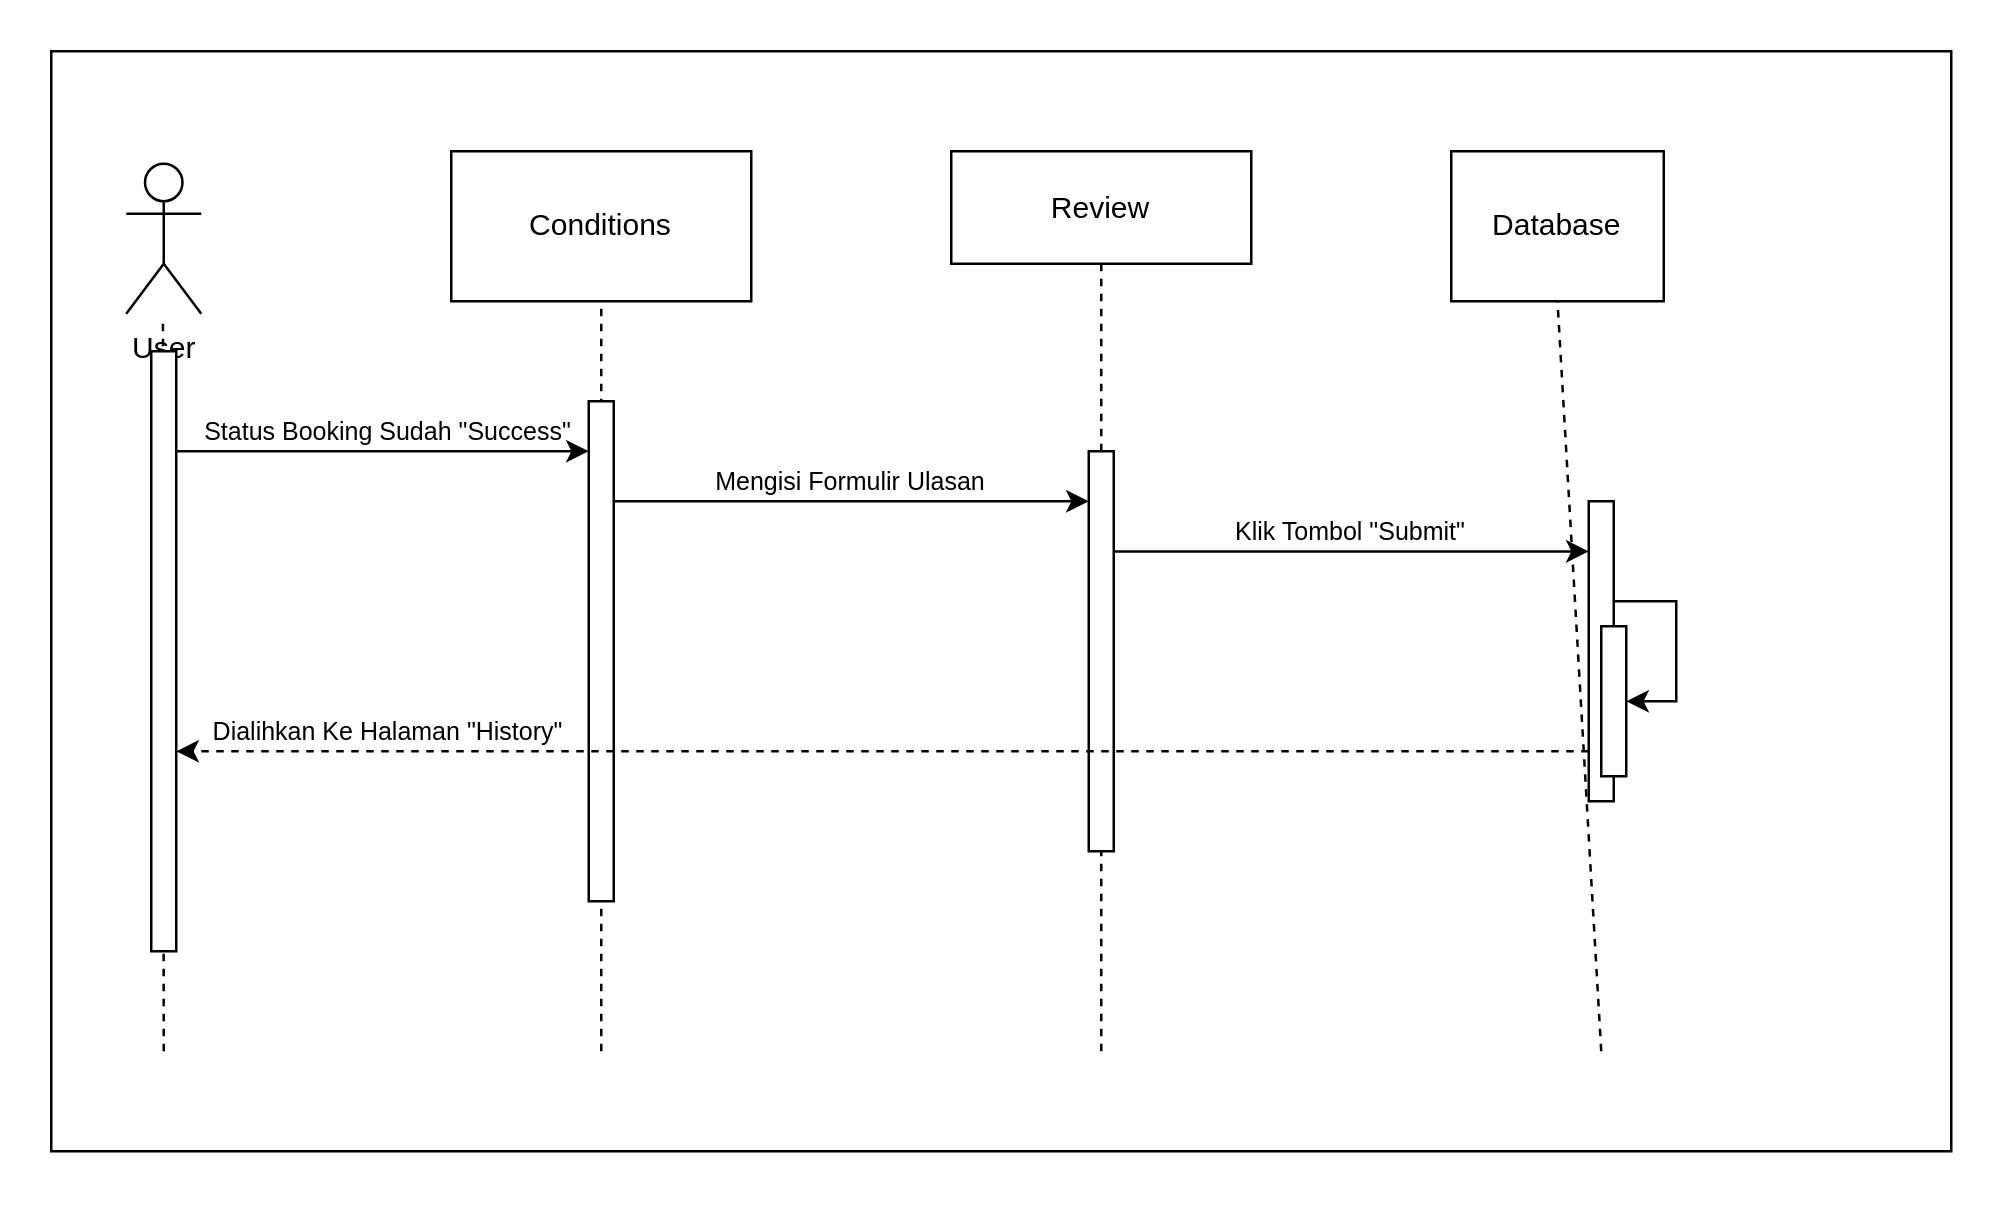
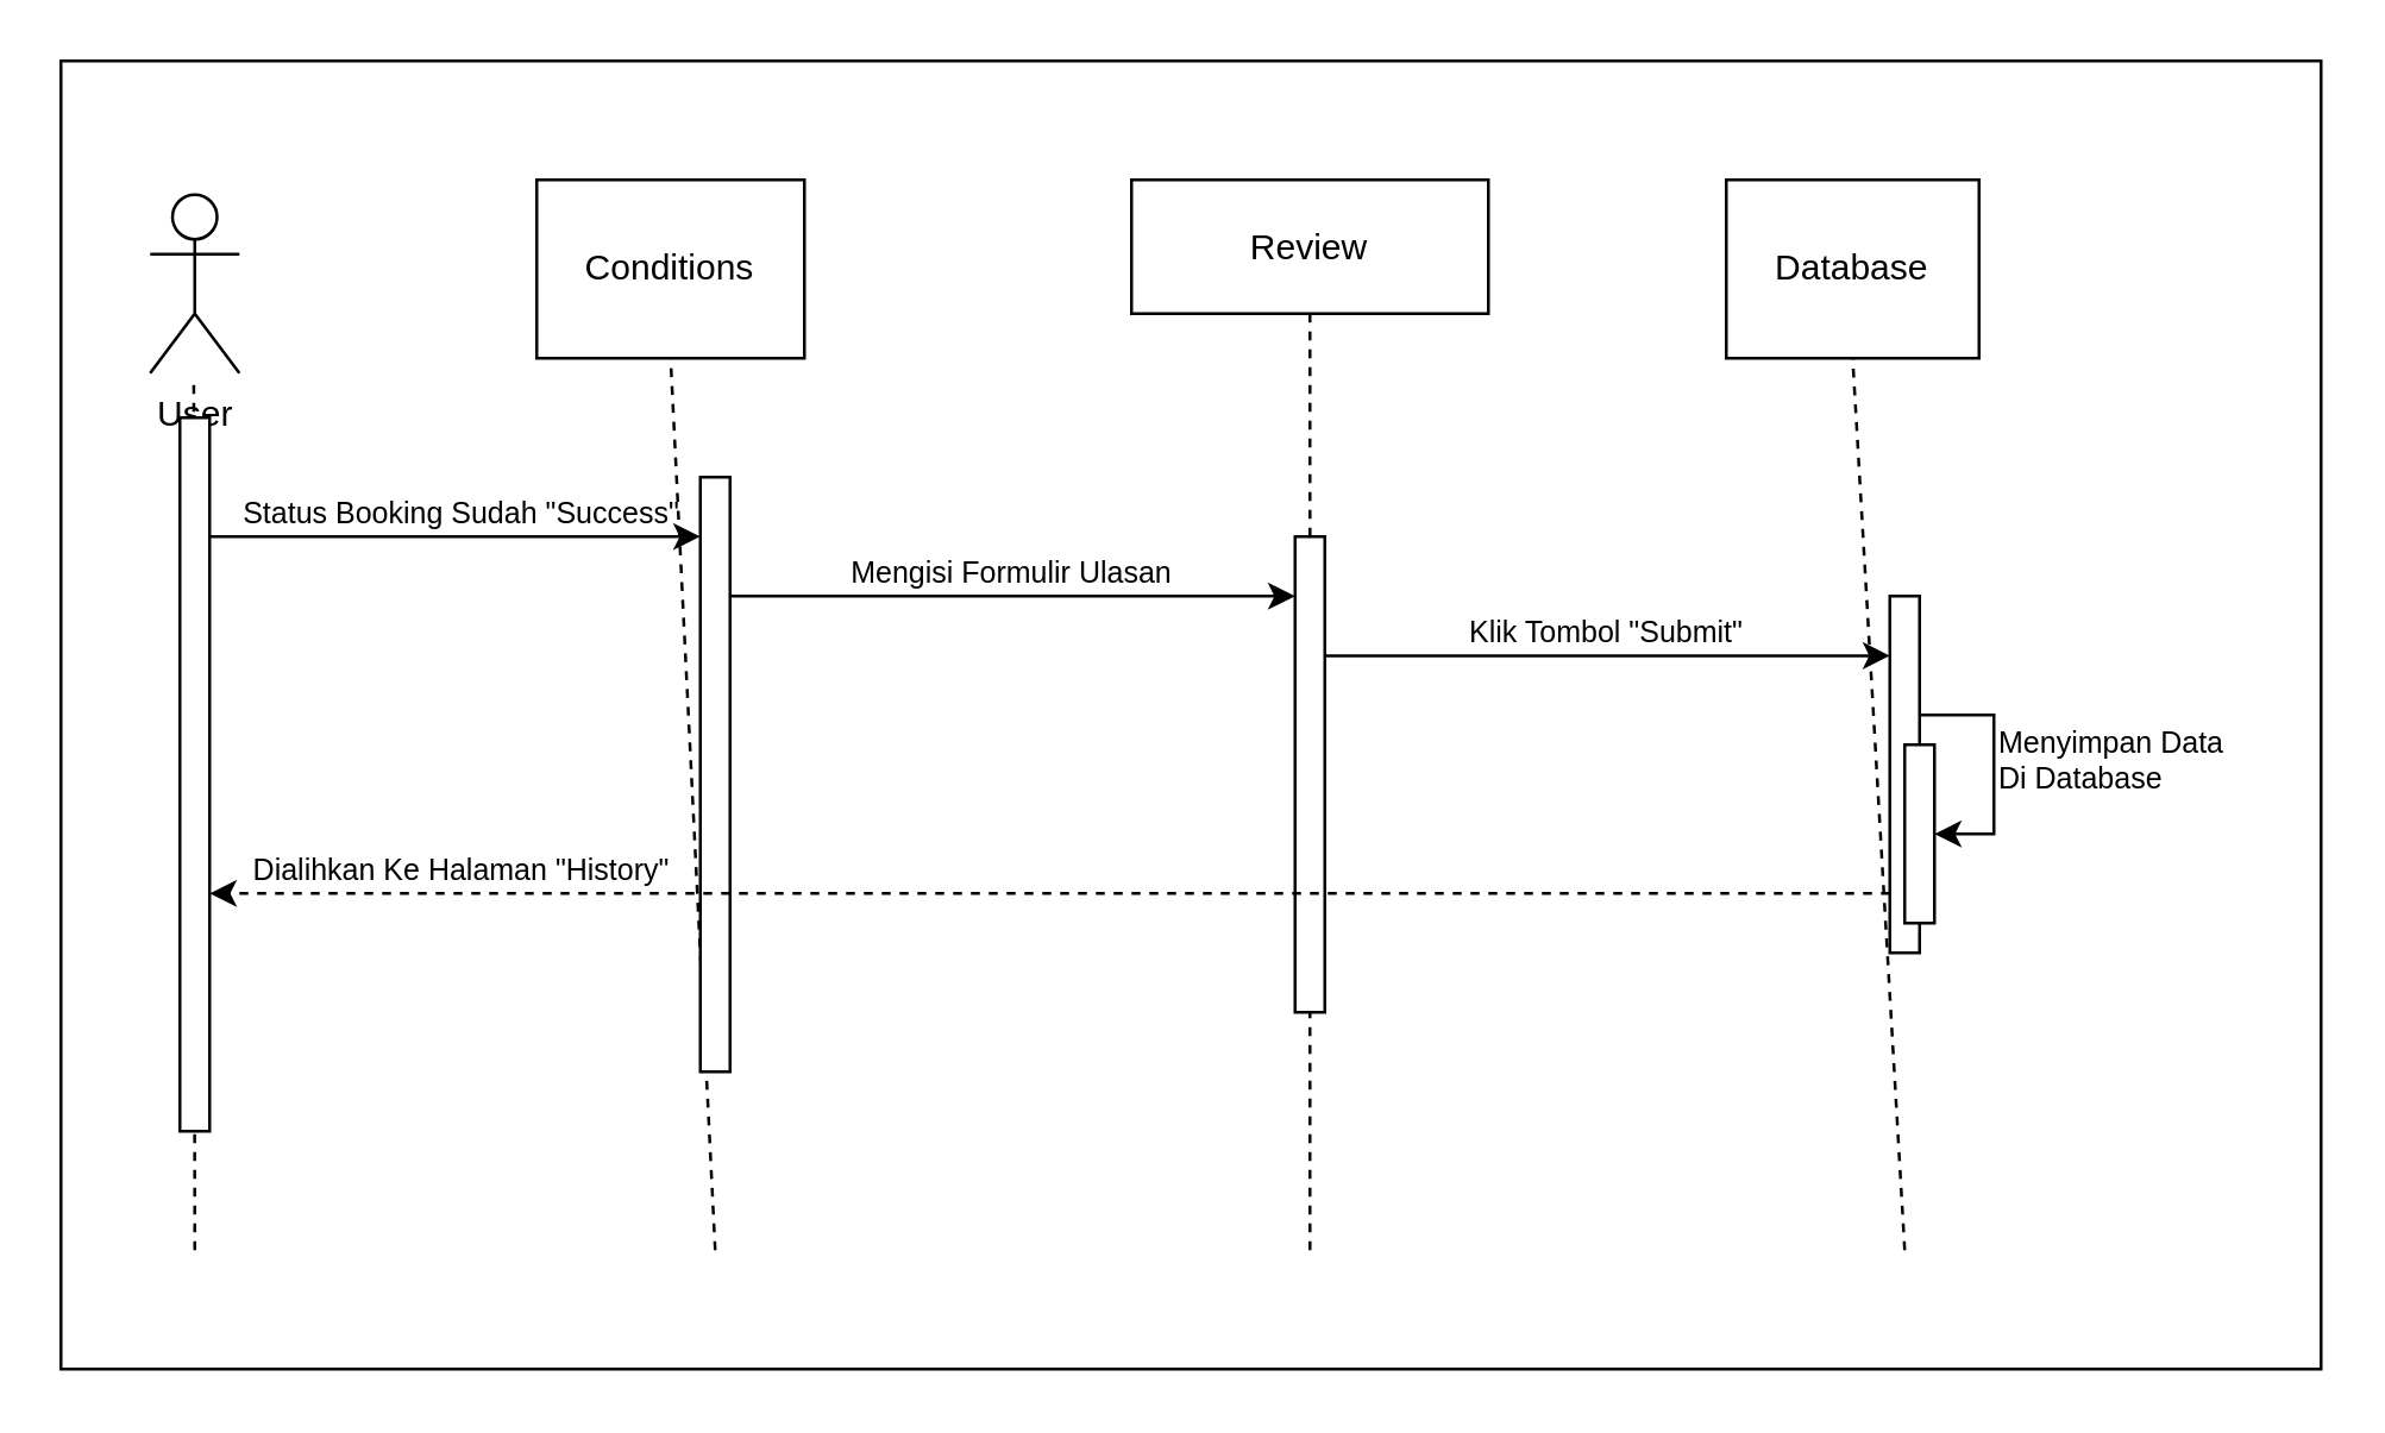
  <mxCell id="0" />
  <mxCell id="1" parent="0" />
  <mxCell id="2" value="" style="rounded=0;whiteSpace=wrap;html=1;fillColor=none;" parent="1" vertex="1"><mxGeometry x="20" y="20" width="760" height="440" as="geometry" /></mxCell>
  <mxCell id="3" value="User" style="shape=umlActor;verticalLabelPosition=bottom;verticalAlign=top;html=1;outlineConnect=0;" parent="1" vertex="1"><mxGeometry x="50" y="65" width="30" height="60" as="geometry" /></mxCell>
  <mxCell id="4" value="Review" style="rounded=0;whiteSpace=wrap;html=1;" parent="1" vertex="1"><mxGeometry x="380" y="60" width="120" height="45" as="geometry" /></mxCell>
  <mxCell id="5" value="" style="endArrow=none;dashed=1;html=1;rounded=0;entryX=0.5;entryY=1;entryDx=0;entryDy=0;" parent="1" target="4" edge="1"><mxGeometry width="50" height="50" relative="1" as="geometry"><mxPoint x="440" y="420" as="sourcePoint" /><mxPoint x="390" y="180" as="targetPoint" /></mxGeometry></mxCell>
  <mxCell id="6" value="" style="endArrow=classic;html=1;rounded=0;fontSize=10;" parent="1" edge="1"><mxGeometry width="50" height="50" relative="1" as="geometry"><mxPoint x="245" y="200.03" as="sourcePoint" /><mxPoint x="435" y="200.03" as="targetPoint" /></mxGeometry></mxCell>
  <mxCell id="7" value="&lt;font&gt;Mengisi Formulir&amp;nbsp;&lt;/font&gt;Ulasan" style="text;html=1;align=center;verticalAlign=middle;whiteSpace=wrap;rounded=0;fontSize=10;" parent="1" vertex="1"><mxGeometry x="250" y="177.03" width="180" height="30" as="geometry" /></mxCell>
  <mxCell id="8" value="" style="html=1;points=[[0,0,0,0,5],[0,1,0,0,-5],[1,0,0,0,5],[1,1,0,0,-5]];perimeter=orthogonalPerimeter;outlineConnect=0;targetShapes=umlLifeline;portConstraint=eastwest;newEdgeStyle={&quot;curved&quot;:0,&quot;rounded&quot;:0};fontSize=10;" parent="1" vertex="1"><mxGeometry x="435" y="180" width="10" height="160" as="geometry" /></mxCell>
  <mxCell id="9" value="" style="endArrow=none;dashed=1;html=1;rounded=0;entryX=0.5;entryY=1;entryDx=0;entryDy=0;" parent="1" edge="1"><mxGeometry width="50" height="50" relative="1" as="geometry"><mxPoint x="65" y="420" as="sourcePoint" /><mxPoint x="64.67" y="126" as="targetPoint" /></mxGeometry></mxCell>
  <mxCell id="10" value="" style="html=1;points=[[0,0,0,0,5],[0,1,0,0,-5],[1,0,0,0,5],[1,1,0,0,-5]];perimeter=orthogonalPerimeter;outlineConnect=0;targetShapes=umlLifeline;portConstraint=eastwest;newEdgeStyle={&quot;curved&quot;:0,&quot;rounded&quot;:0};" parent="1" vertex="1"><mxGeometry x="60" y="140" width="10" height="240" as="geometry" /></mxCell>
- <mxCell id="11" value="Conditions" style="rounded=0;whiteSpace=wrap;html=1;" parent="1" vertex="1"><mxGeometry x="180" y="60" width="120" height="60" as="geometry" /></mxCell>
+ <mxCell id="11" value="Conditions" style="rounded=0;whiteSpace=wrap;html=1;" parent="1" vertex="1"><mxGeometry x="180" y="60" width="90" height="60" as="geometry" /></mxCell>
  <mxCell id="12" value="" style="endArrow=none;dashed=1;html=1;rounded=0;entryX=0.5;entryY=1;entryDx=0;entryDy=0;" parent="1" target="11" edge="1"><mxGeometry width="50" height="50" relative="1" as="geometry"><mxPoint x="240" y="420" as="sourcePoint" /><mxPoint x="190" y="180" as="targetPoint" /></mxGeometry></mxCell>
  <mxCell id="13" value="" style="endArrow=classic;html=1;rounded=0;fontSize=10;" parent="1" target="15" edge="1"><mxGeometry width="50" height="50" relative="1" as="geometry"><mxPoint x="70" y="180" as="sourcePoint" /><mxPoint x="225" y="180" as="targetPoint" /></mxGeometry></mxCell>
  <mxCell id="14" value="Status Booking Sudah &quot;Success&quot;" style="text;html=1;align=center;verticalAlign=middle;whiteSpace=wrap;rounded=0;fontSize=10;" parent="1" vertex="1"><mxGeometry x="80" y="157" width="150" height="30" as="geometry" /></mxCell>
  <mxCell id="15" value="" style="html=1;points=[[0,0,0,0,5],[0,1,0,0,-5],[1,0,0,0,5],[1,1,0,0,-5]];perimeter=orthogonalPerimeter;outlineConnect=0;targetShapes=umlLifeline;portConstraint=eastwest;newEdgeStyle={&quot;curved&quot;:0,&quot;rounded&quot;:0};fontSize=10;" parent="1" vertex="1"><mxGeometry x="235" y="160" width="10" height="200" as="geometry" /></mxCell>
  <mxCell id="16" value="" style="endArrow=classic;html=1;rounded=0;dashed=1;fontSize=10;" parent="1" source="22" edge="1"><mxGeometry width="50" height="50" relative="1" as="geometry"><mxPoint x="435" y="300" as="sourcePoint" /><mxPoint x="70" y="300" as="targetPoint" /></mxGeometry></mxCell>
  <mxCell id="17" value="Dialihkan Ke Halaman &quot;History&quot;" style="text;html=1;align=center;verticalAlign=middle;whiteSpace=wrap;rounded=0;fontSize=10;" parent="1" vertex="1"><mxGeometry x="80" y="277" width="150" height="30" as="geometry" /></mxCell>
  <mxCell id="18" value="Database" style="rounded=0;whiteSpace=wrap;html=1;" parent="1" vertex="1"><mxGeometry x="580" y="60" width="85" height="60" as="geometry" /></mxCell>
  <mxCell id="19" value="" style="endArrow=none;dashed=1;html=1;rounded=0;entryX=0.5;entryY=1;entryDx=0;entryDy=0;" parent="1" target="18" edge="1"><mxGeometry width="50" height="50" relative="1" as="geometry"><mxPoint x="640" y="420" as="sourcePoint" /><mxPoint x="590" y="180" as="targetPoint" /></mxGeometry></mxCell>
  <mxCell id="20" value="" style="endArrow=classic;html=1;rounded=0;entryX=1;entryY=0.5;entryDx=0;entryDy=0;edgeStyle=orthogonalEdgeStyle;fontSize=10;" parent="1" target="23" edge="1"><mxGeometry width="50" height="50" relative="1" as="geometry"><mxPoint x="645" y="240" as="sourcePoint" /><mxPoint x="700" y="250" as="targetPoint" /><Array as="points"><mxPoint x="670" y="240" /><mxPoint x="670" y="280" /></Array></mxGeometry></mxCell>
+ <mxCell id="21" value="Menyimpan Data Di Database" style="text;html=1;align=left;verticalAlign=middle;whiteSpace=wrap;rounded=0;fontSize=10;" parent="1" vertex="1"><mxGeometry x="670" y="240" width="80" height="30" as="geometry" /></mxCell>
  <mxCell id="22" value="" style="html=1;points=[[0,0,0,0,5],[0,1,0,0,-5],[1,0,0,0,5],[1,1,0,0,-5]];perimeter=orthogonalPerimeter;outlineConnect=0;targetShapes=umlLifeline;portConstraint=eastwest;newEdgeStyle={&quot;curved&quot;:0,&quot;rounded&quot;:0};fontSize=10;" parent="1" vertex="1"><mxGeometry x="635" y="200" width="10" height="120" as="geometry" /></mxCell>
  <mxCell id="23" value="" style="rounded=0;whiteSpace=wrap;html=1;fontSize=10;" parent="1" vertex="1"><mxGeometry x="640" y="250" width="10" height="60" as="geometry" /></mxCell>
  <mxCell id="24" value="" style="endArrow=classic;html=1;rounded=0;fontSize=10;" parent="1" edge="1"><mxGeometry width="50" height="50" relative="1" as="geometry"><mxPoint x="445" y="220.05" as="sourcePoint" /><mxPoint x="635" y="220.05" as="targetPoint" /></mxGeometry></mxCell>
  <mxCell id="25" value="Klik Tombol &quot;Submit&quot;" style="text;html=1;align=center;verticalAlign=middle;whiteSpace=wrap;rounded=0;fontSize=10;" parent="1" vertex="1"><mxGeometry x="450" y="197.05" width="180" height="30" as="geometry" /></mxCell>
